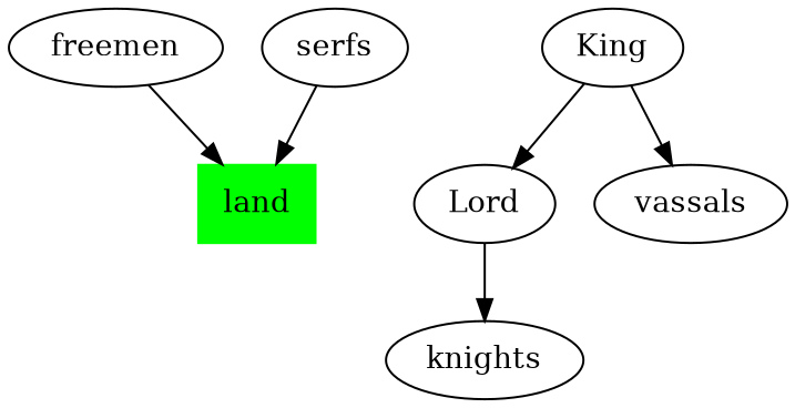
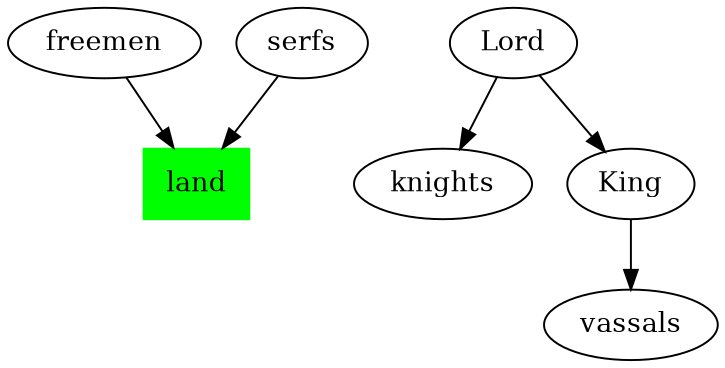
  digraph {
    land [color=green shape=box style=filled]
    Lord
    knights
    King
    vassals
    freemen
    serfs
    Lord -> knights
-   King -> Lord
+   Lord -> King
    King -> vassals
    freemen -> land
    serfs -> land
  }
